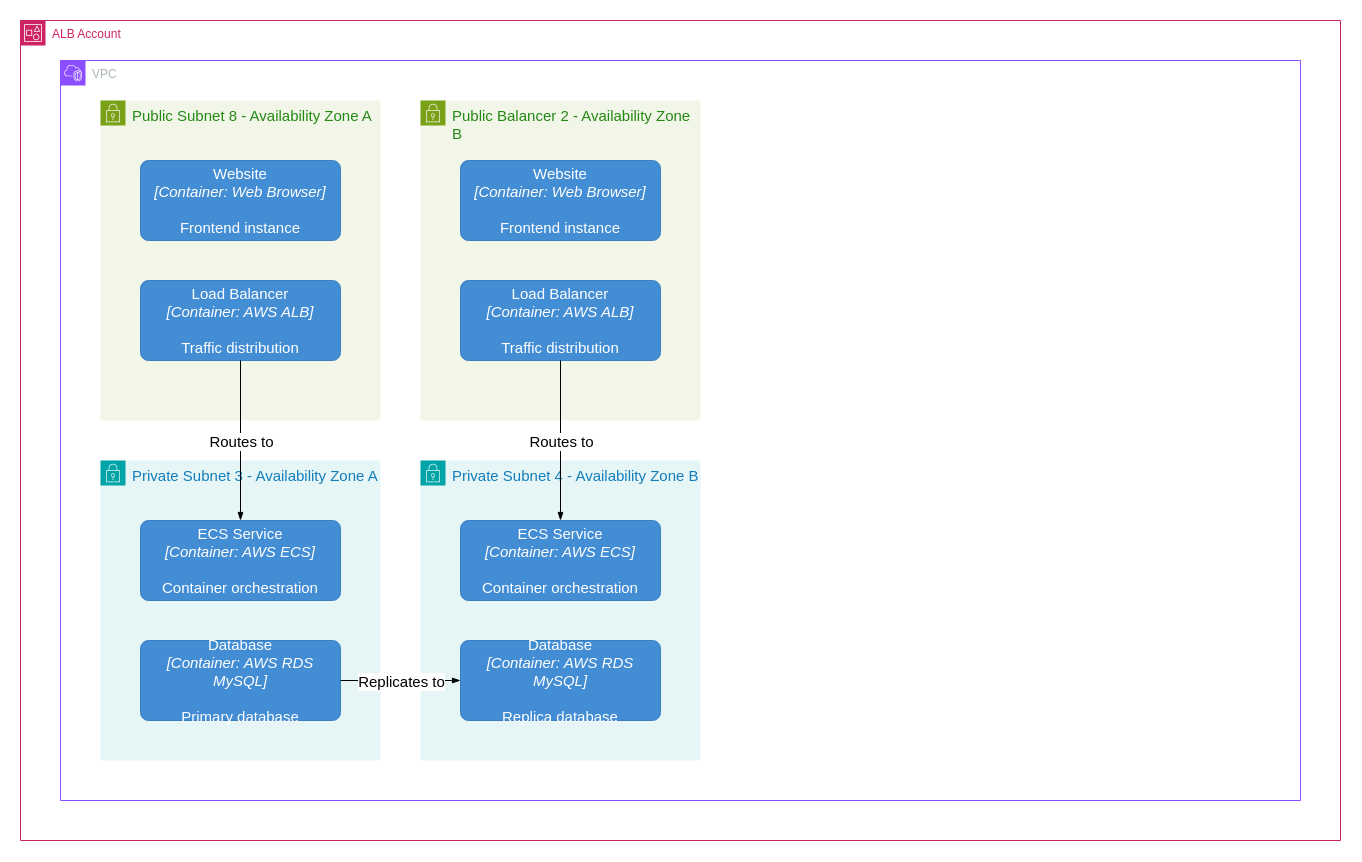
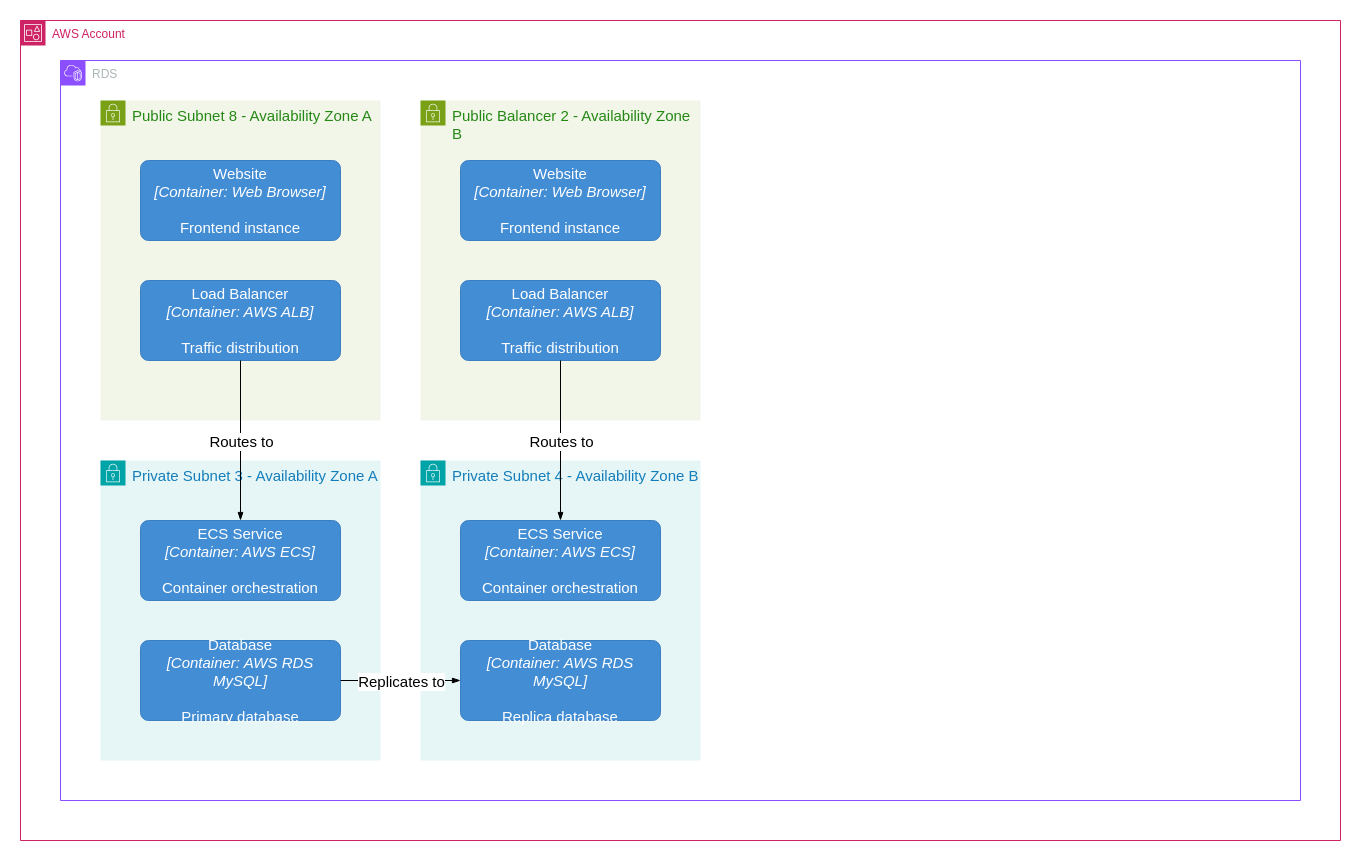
  <mxCell id="0" />
  <mxCell id="1" parent="0" />
- <mxCell id="2" value="ALB Account" style="points=[[0,0],[0.25,0],[0.5,0],[0.75,0],[1,0],[1,0.25],[1,0.5],[1,0.75],[1,1],[0.75,1],[0.5,1],[0.25,1],[0,1],[0,0.75],[0,0.5],[0,0.25]];outlineConnect=0;gradientColor=none;html=1;whiteSpace=wrap;fontSize=12;fontStyle=0;container=1;pointerEvents=0;collapsible=0;recursiveResize=0;shape=mxgraph.aws4.group;grIcon=mxgraph.aws4.group_account;strokeColor=#CD2264;fillColor=none;verticalAlign=top;align=left;spacingLeft=30;fontColor=#CD2264;dashed=0;" parent="1" vertex="1"><mxGeometry x="20" y="20" width="1320" height="820" as="geometry" /></mxCell>
- <mxCell id="3" value="VPC" style="points=[[0,0],[0.25,0],[0.5,0],[0.75,0],[1,0],[1,0.25],[1,0.5],[1,0.75],[1,1],[0.75,1],[0.5,1],[0.25,1],[0,1],[0,0.75],[0,0.5],[0,0.25]];outlineConnect=0;gradientColor=none;html=1;whiteSpace=wrap;fontSize=12;fontStyle=0;container=1;pointerEvents=0;collapsible=0;recursiveResize=0;shape=mxgraph.aws4.group;grIcon=mxgraph.aws4.group_vpc2;strokeColor=#8C4FFF;fillColor=none;verticalAlign=top;align=left;spacingLeft=30;fontColor=#AAB7B8;dashed=0;" parent="2" vertex="1"><mxGeometry x="40" y="40" width="1240" height="740" as="geometry" /></mxCell>
+ <mxCell id="2" value="AWS Account" style="points=[[0,0],[0.25,0],[0.5,0],[0.75,0],[1,0],[1,0.25],[1,0.5],[1,0.75],[1,1],[0.75,1],[0.5,1],[0.25,1],[0,1],[0,0.75],[0,0.5],[0,0.25]];outlineConnect=0;gradientColor=none;html=1;whiteSpace=wrap;fontSize=12;fontStyle=0;container=1;pointerEvents=0;collapsible=0;recursiveResize=0;shape=mxgraph.aws4.group;grIcon=mxgraph.aws4.group_account;strokeColor=#CD2264;fillColor=none;verticalAlign=top;align=left;spacingLeft=30;fontColor=#CD2264;dashed=0;" parent="1" vertex="1"><mxGeometry x="20" y="20" width="1320" height="820" as="geometry" /></mxCell>
+ <mxCell id="3" value="RDS" style="points=[[0,0],[0.25,0],[0.5,0],[0.75,0],[1,0],[1,0.25],[1,0.5],[1,0.75],[1,1],[0.75,1],[0.5,1],[0.25,1],[0,1],[0,0.75],[0,0.5],[0,0.25]];outlineConnect=0;gradientColor=none;html=1;whiteSpace=wrap;fontSize=12;fontStyle=0;container=1;pointerEvents=0;collapsible=0;recursiveResize=0;shape=mxgraph.aws4.group;grIcon=mxgraph.aws4.group_vpc2;strokeColor=#8C4FFF;fillColor=none;verticalAlign=top;align=left;spacingLeft=30;fontColor=#AAB7B8;dashed=0;" parent="2" vertex="1"><mxGeometry x="40" y="40" width="1240" height="740" as="geometry" /></mxCell>
  <mxCell id="4" value="Public Subnet 8 - Availability Zone A" style="points=[[0,0],[0.25,0],[0.5,0],[0.75,0],[1,0],[1,0.25],[1,0.5],[1,0.75],[1,1],[0.75,1],[0.5,1],[0.25,1],[0,1],[0,0.75],[0,0.5],[0,0.25]];outlineConnect=0;gradientColor=none;html=1;whiteSpace=wrap;fontSize=15;fontStyle=0;container=1;pointerEvents=0;collapsible=0;recursiveResize=0;shape=mxgraph.aws4.group;grIcon=mxgraph.aws4.group_security_group;grStroke=0;strokeColor=#7AA116;fillColor=#F2F6E8;verticalAlign=top;align=left;spacingLeft=30;fontColor=#248814;dashed=0;" parent="3" vertex="1"><mxGeometry x="40" y="40" width="280" height="320" as="geometry" /></mxCell>
  <mxCell id="5" value="Website&lt;br&gt;&lt;i&gt;[Container: Web Browser]&lt;/i&gt;&lt;br&gt;&lt;br&gt;Frontend instance" style="rounded=1;whiteSpace=wrap;html=1;fontSize=15;labelBackgroundColor=none;fillColor=#438DD5;fontColor=#ffffff;align=center;arcSize=10;strokeColor=#3C7FC0;metaEdit=1;resizable=0;" parent="4" vertex="1"><mxGeometry x="40" y="60" width="200" height="80" as="geometry" /></mxCell>
  <mxCell id="6" value="Load Balancer&lt;br&gt;&lt;i&gt;[Container: AWS ALB]&lt;/i&gt;&lt;br&gt;&lt;br&gt;Traffic distribution" style="rounded=1;whiteSpace=wrap;html=1;fontSize=15;labelBackgroundColor=none;fillColor=#438DD5;fontColor=#ffffff;align=center;arcSize=10;strokeColor=#3C7FC0;metaEdit=1;resizable=0;" parent="4" vertex="1"><mxGeometry x="40" y="180" width="200" height="80" as="geometry" /></mxCell>
  <mxCell id="7" value="Public Balancer 2 - Availability Zone B" style="points=[[0,0],[0.25,0],[0.5,0],[0.75,0],[1,0],[1,0.25],[1,0.5],[1,0.75],[1,1],[0.75,1],[0.5,1],[0.25,1],[0,1],[0,0.75],[0,0.5],[0,0.25]];outlineConnect=0;gradientColor=none;html=1;whiteSpace=wrap;fontSize=15;fontStyle=0;container=1;pointerEvents=0;collapsible=0;recursiveResize=0;shape=mxgraph.aws4.group;grIcon=mxgraph.aws4.group_security_group;grStroke=0;strokeColor=#7AA116;fillColor=#F2F6E8;verticalAlign=top;align=left;spacingLeft=30;fontColor=#248814;dashed=0;" parent="3" vertex="1"><mxGeometry x="360" y="40" width="280" height="320" as="geometry" /></mxCell>
  <mxCell id="8" value="Website&lt;br&gt;&lt;i&gt;[Container: Web Browser]&lt;/i&gt;&lt;br&gt;&lt;br&gt;Frontend instance" style="rounded=1;whiteSpace=wrap;html=1;fontSize=15;labelBackgroundColor=none;fillColor=#438DD5;fontColor=#ffffff;align=center;arcSize=10;strokeColor=#3C7FC0;metaEdit=1;resizable=0;" parent="7" vertex="1"><mxGeometry x="40" y="60" width="200" height="80" as="geometry" /></mxCell>
  <mxCell id="9" value="Load Balancer&lt;br&gt;&lt;i&gt;[Container: AWS ALB]&lt;/i&gt;&lt;br&gt;&lt;br&gt;Traffic distribution" style="rounded=1;whiteSpace=wrap;html=1;fontSize=15;labelBackgroundColor=none;fillColor=#438DD5;fontColor=#ffffff;align=center;arcSize=10;strokeColor=#3C7FC0;metaEdit=1;resizable=0;" parent="7" vertex="1"><mxGeometry x="40" y="180" width="200" height="80" as="geometry" /></mxCell>
  <mxCell id="10" value="Private Subnet 3 - Availability Zone A" style="points=[[0,0],[0.25,0],[0.5,0],[0.75,0],[1,0],[1,0.25],[1,0.5],[1,0.75],[1,1],[0.75,1],[0.5,1],[0.25,1],[0,1],[0,0.75],[0,0.5],[0,0.25]];outlineConnect=0;gradientColor=none;html=1;whiteSpace=wrap;fontSize=15;fontStyle=0;container=1;pointerEvents=0;collapsible=0;recursiveResize=0;shape=mxgraph.aws4.group;grIcon=mxgraph.aws4.group_security_group;grStroke=0;strokeColor=#00A4A6;fillColor=#E6F6F7;verticalAlign=top;align=left;spacingLeft=30;fontColor=#147EBA;dashed=0;" parent="3" vertex="1"><mxGeometry x="40" y="400" width="280" height="300" as="geometry" /></mxCell>
  <mxCell id="11" value="ECS Service&lt;br&gt;&lt;i&gt;[Container: AWS ECS]&lt;/i&gt;&lt;br&gt;&lt;br&gt;Container orchestration" style="rounded=1;whiteSpace=wrap;html=1;fontSize=15;labelBackgroundColor=none;fillColor=#438DD5;fontColor=#ffffff;align=center;arcSize=10;strokeColor=#3C7FC0;metaEdit=1;resizable=0;" parent="10" vertex="1"><mxGeometry x="40" y="60" width="200" height="80" as="geometry" /></mxCell>
  <mxCell id="12" value="Database&lt;br&gt;&lt;i&gt;[Container: AWS RDS MySQL]&lt;/i&gt;&lt;br&gt;&lt;br&gt;Primary database" style="rounded=1;whiteSpace=wrap;html=1;fontSize=15;labelBackgroundColor=none;fillColor=#438DD5;fontColor=#ffffff;align=center;arcSize=10;strokeColor=#3C7FC0;metaEdit=1;resizable=0;" parent="10" vertex="1"><mxGeometry x="40" y="180" width="200" height="80" as="geometry" /></mxCell>
  <mxCell id="13" value="Private Subnet 4 - Availability Zone B" style="points=[[0,0],[0.25,0],[0.5,0],[0.75,0],[1,0],[1,0.25],[1,0.5],[1,0.75],[1,1],[0.75,1],[0.5,1],[0.25,1],[0,1],[0,0.75],[0,0.5],[0,0.25]];outlineConnect=0;gradientColor=none;html=1;whiteSpace=wrap;fontSize=15;fontStyle=0;container=1;pointerEvents=0;collapsible=0;recursiveResize=0;shape=mxgraph.aws4.group;grIcon=mxgraph.aws4.group_security_group;grStroke=0;strokeColor=#00A4A6;fillColor=#E6F6F7;verticalAlign=top;align=left;spacingLeft=30;fontColor=#147EBA;dashed=0;" parent="3" vertex="1"><mxGeometry x="360" y="400" width="280" height="300" as="geometry" /></mxCell>
  <mxCell id="14" value="ECS Service&lt;br&gt;&lt;i&gt;[Container: AWS ECS]&lt;/i&gt;&lt;br&gt;&lt;br&gt;Container orchestration" style="rounded=1;whiteSpace=wrap;html=1;fontSize=15;labelBackgroundColor=none;fillColor=#438DD5;fontColor=#ffffff;align=center;arcSize=10;strokeColor=#3C7FC0;metaEdit=1;resizable=0;" parent="13" vertex="1"><mxGeometry x="40" y="60" width="200" height="80" as="geometry" /></mxCell>
  <mxCell id="15" value="Database&lt;br&gt;&lt;i&gt;[Container: AWS RDS MySQL]&lt;/i&gt;&lt;br&gt;&lt;br&gt;Replica database" style="rounded=1;whiteSpace=wrap;html=1;fontSize=15;labelBackgroundColor=none;fillColor=#438DD5;fontColor=#ffffff;align=center;arcSize=10;strokeColor=#3C7FC0;metaEdit=1;resizable=0;" parent="13" vertex="1"><mxGeometry x="40" y="180" width="200" height="80" as="geometry" /></mxCell>
  <mxCell id="16" style="edgeStyle=none;rounded=0;orthogonalLoop=1;jettySize=auto;html=1;fontSize=15;fontColor=#404040;strokeWidth=1;endArrow=blockThin;endFill=1;" parent="1" source="6" target="11" edge="1"><mxGeometry relative="1" as="geometry" /></mxCell>
  <mxCell id="17" value="Routes to" style="edgeLabel;resizable=0;html=1;align=center;verticalAlign=middle;fontSize=15;" parent="16" vertex="1" connectable="0"><mxGeometry relative="1" as="geometry" /></mxCell>
  <mxCell id="18" style="edgeStyle=none;rounded=0;orthogonalLoop=1;jettySize=auto;html=1;fontSize=15;fontColor=#404040;strokeWidth=1;endArrow=blockThin;endFill=1;" parent="1" source="9" target="14" edge="1"><mxGeometry relative="1" as="geometry" /></mxCell>
  <mxCell id="19" value="Routes to" style="edgeLabel;resizable=0;html=1;align=center;verticalAlign=middle;fontSize=15;" parent="18" vertex="1" connectable="0"><mxGeometry relative="1" as="geometry" /></mxCell>
  <mxCell id="20" style="edgeStyle=none;rounded=0;orthogonalLoop=1;jettySize=auto;html=1;fontSize=15;fontColor=#404040;strokeWidth=1;endArrow=blockThin;endFill=1;" parent="1" source="12" target="15" edge="1"><mxGeometry relative="1" as="geometry" /></mxCell>
  <mxCell id="21" value="Replicates to" style="edgeLabel;resizable=0;html=1;align=center;verticalAlign=middle;fontSize=15;" parent="20" vertex="1" connectable="0"><mxGeometry relative="1" as="geometry" /></mxCell>
